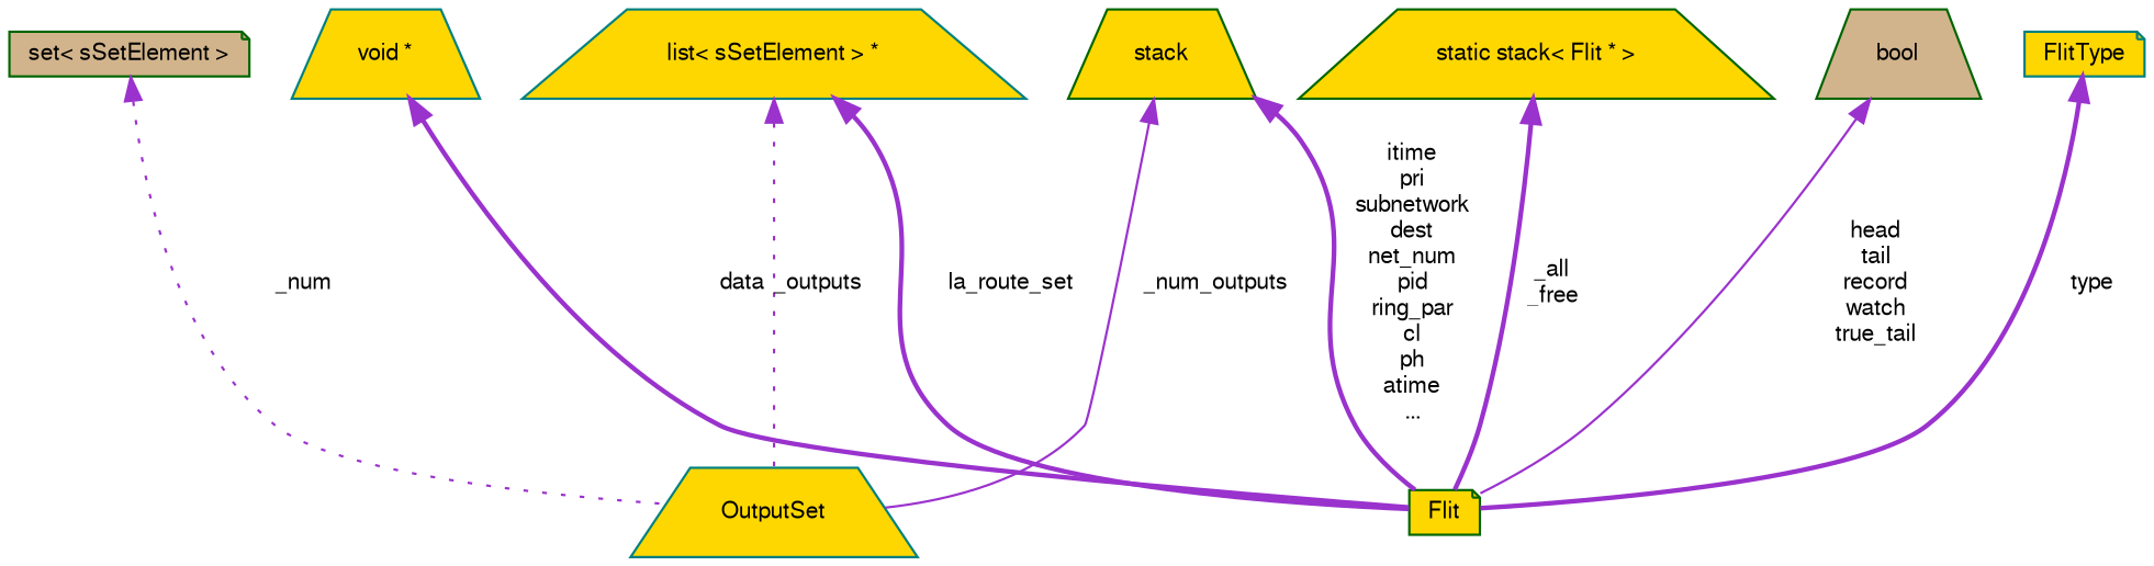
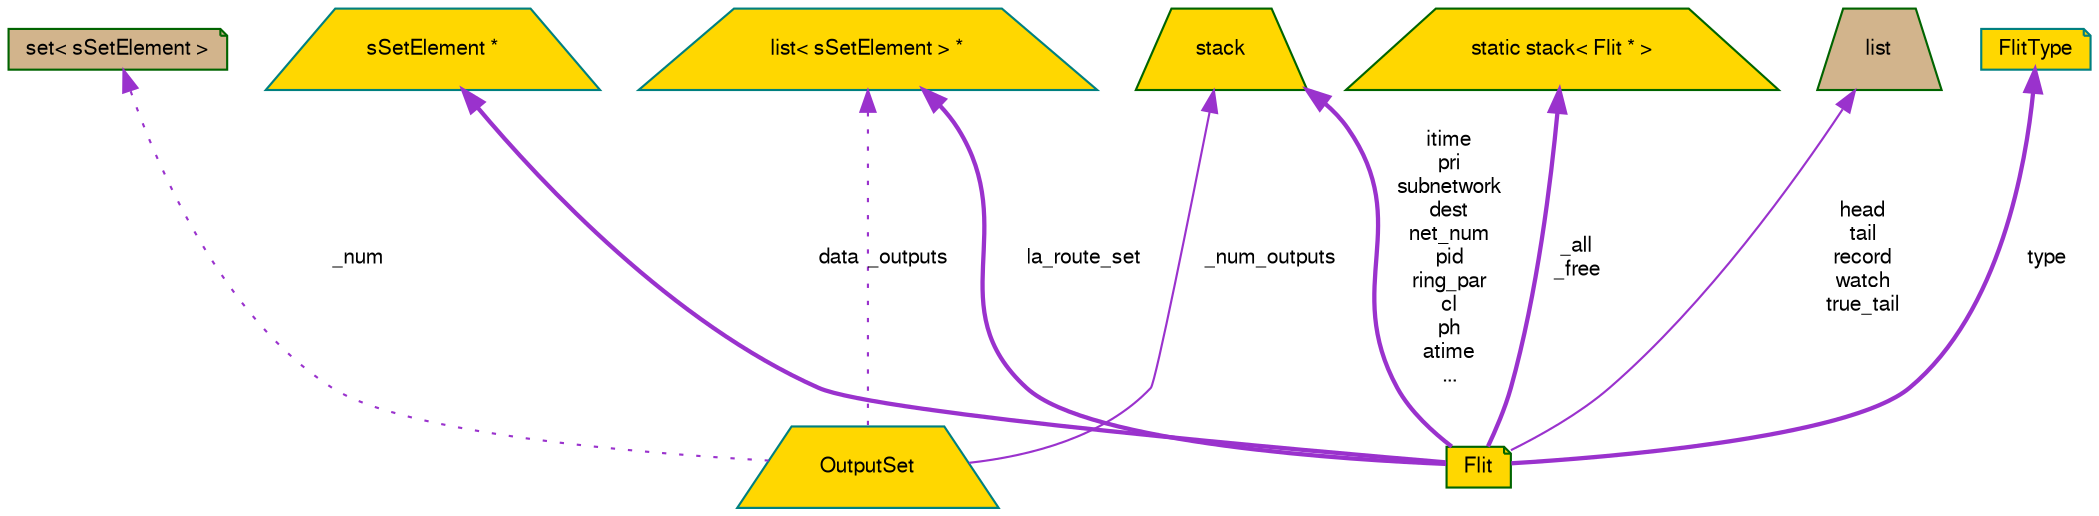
  digraph {
    node [color=darkgreen fillcolor=gold fontname=FreeSans fontsize=10 shape=trapezium style=filled]
    edge [color=darkorchid3 dir=back fontname=FreeSans fontsize=10 labelfontname=FreeSans labelfontsize=10 style=bold]
    n1 [fontcolor=black height=0.2 label=Flit shape=note width=0.4]
    n2 [height=0.2 label="static stack\< Flit * \>" width=0.4]
    n3 [color=teal height=0.2 label=OutputSet width=0.4]
    n4 [color=teal height=0.2 label="list\< sSetElement \> *" width=0.4]
    n5 [height=0.2 label=stack width=0.4]
    n6 [fillcolor=tan height=0.2 label="set\< sSetElement \>" shape=note width=0.4]
-   n7 [fillcolor=tan height=0.2 label=bool width=0.4]
+   n7 [fillcolor=tan height=0.2 label=list width=0.4]
    n8 [color=teal height=0.2 label=FlitType shape=note width=0.4]
-   n9 [color=teal height=0.2 label="void *" width=0.4]
+   n9 [color=teal height=0.2 label="sSetElement *" width=0.4]
    n2 -> n1 [label="_all\n_free"]
    n4 -> n1 [label=la_route_set]
    n4 -> n3 [label=_outputs style=dotted]
    n5 -> n1 [label="itime\npri\nsubnetwork\ndest\nnet_num\npid\nring_par\ncl\nph\natime\n..."]
    n5 -> n3 [label=_num_outputs style=solid]
    n6 -> n3 [label=_num style=dotted]
    n7 -> n1 [label="head\ntail\nrecord\nwatch\ntrue_tail" style=solid]
    n8 -> n1 [label=type]
    n9 -> n1 [label=data]
  }
